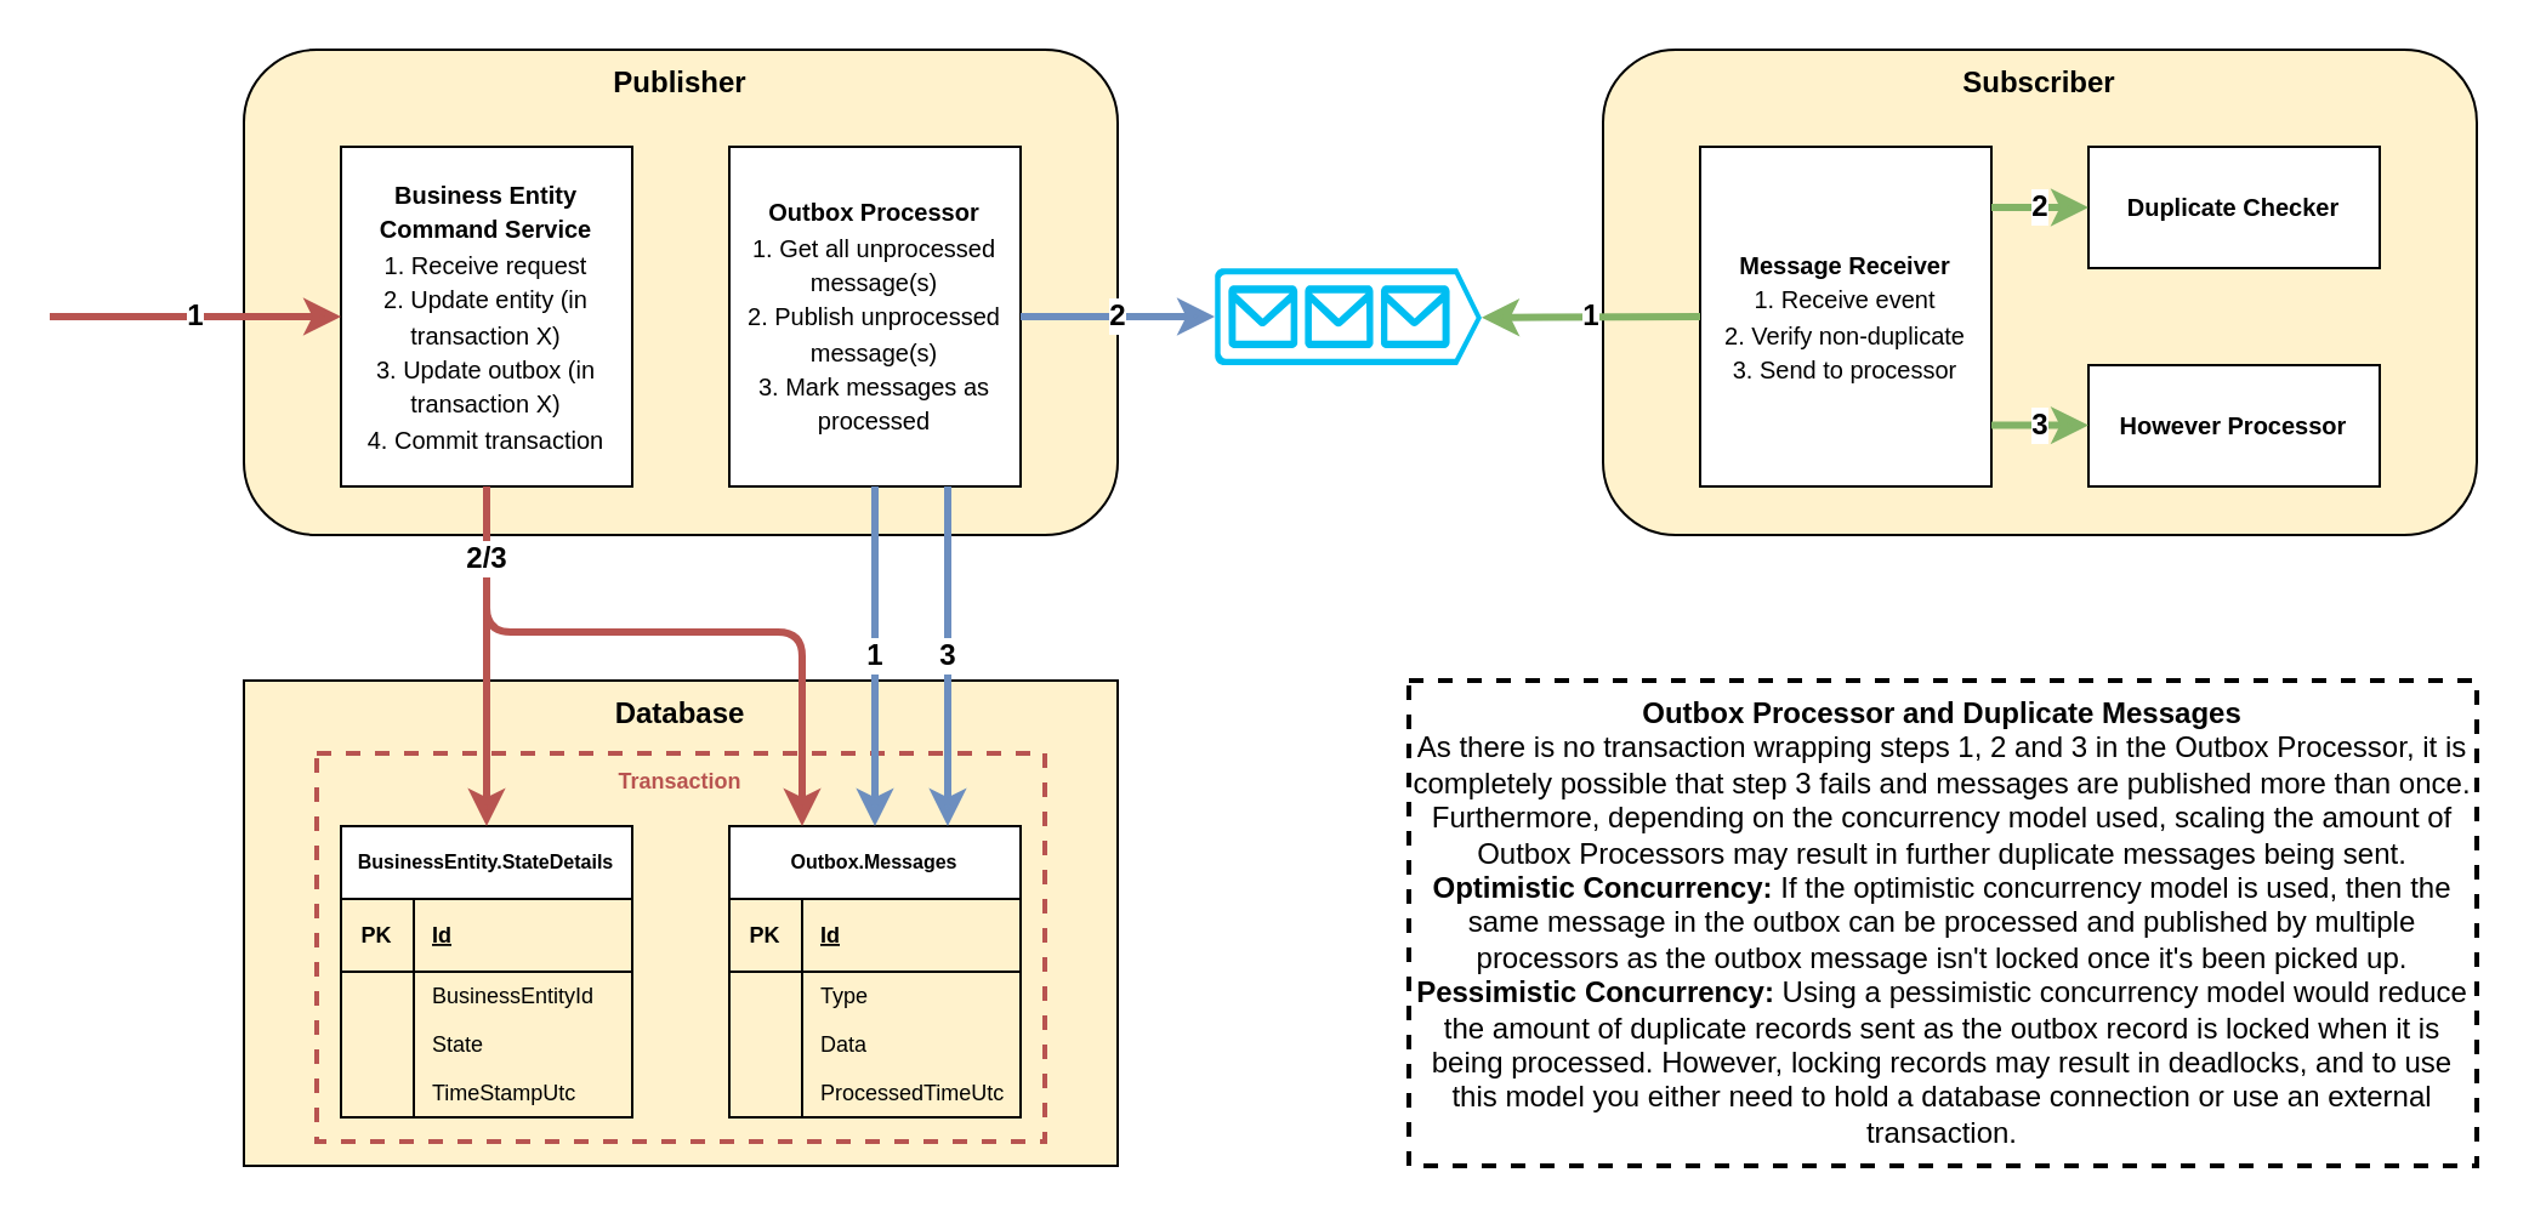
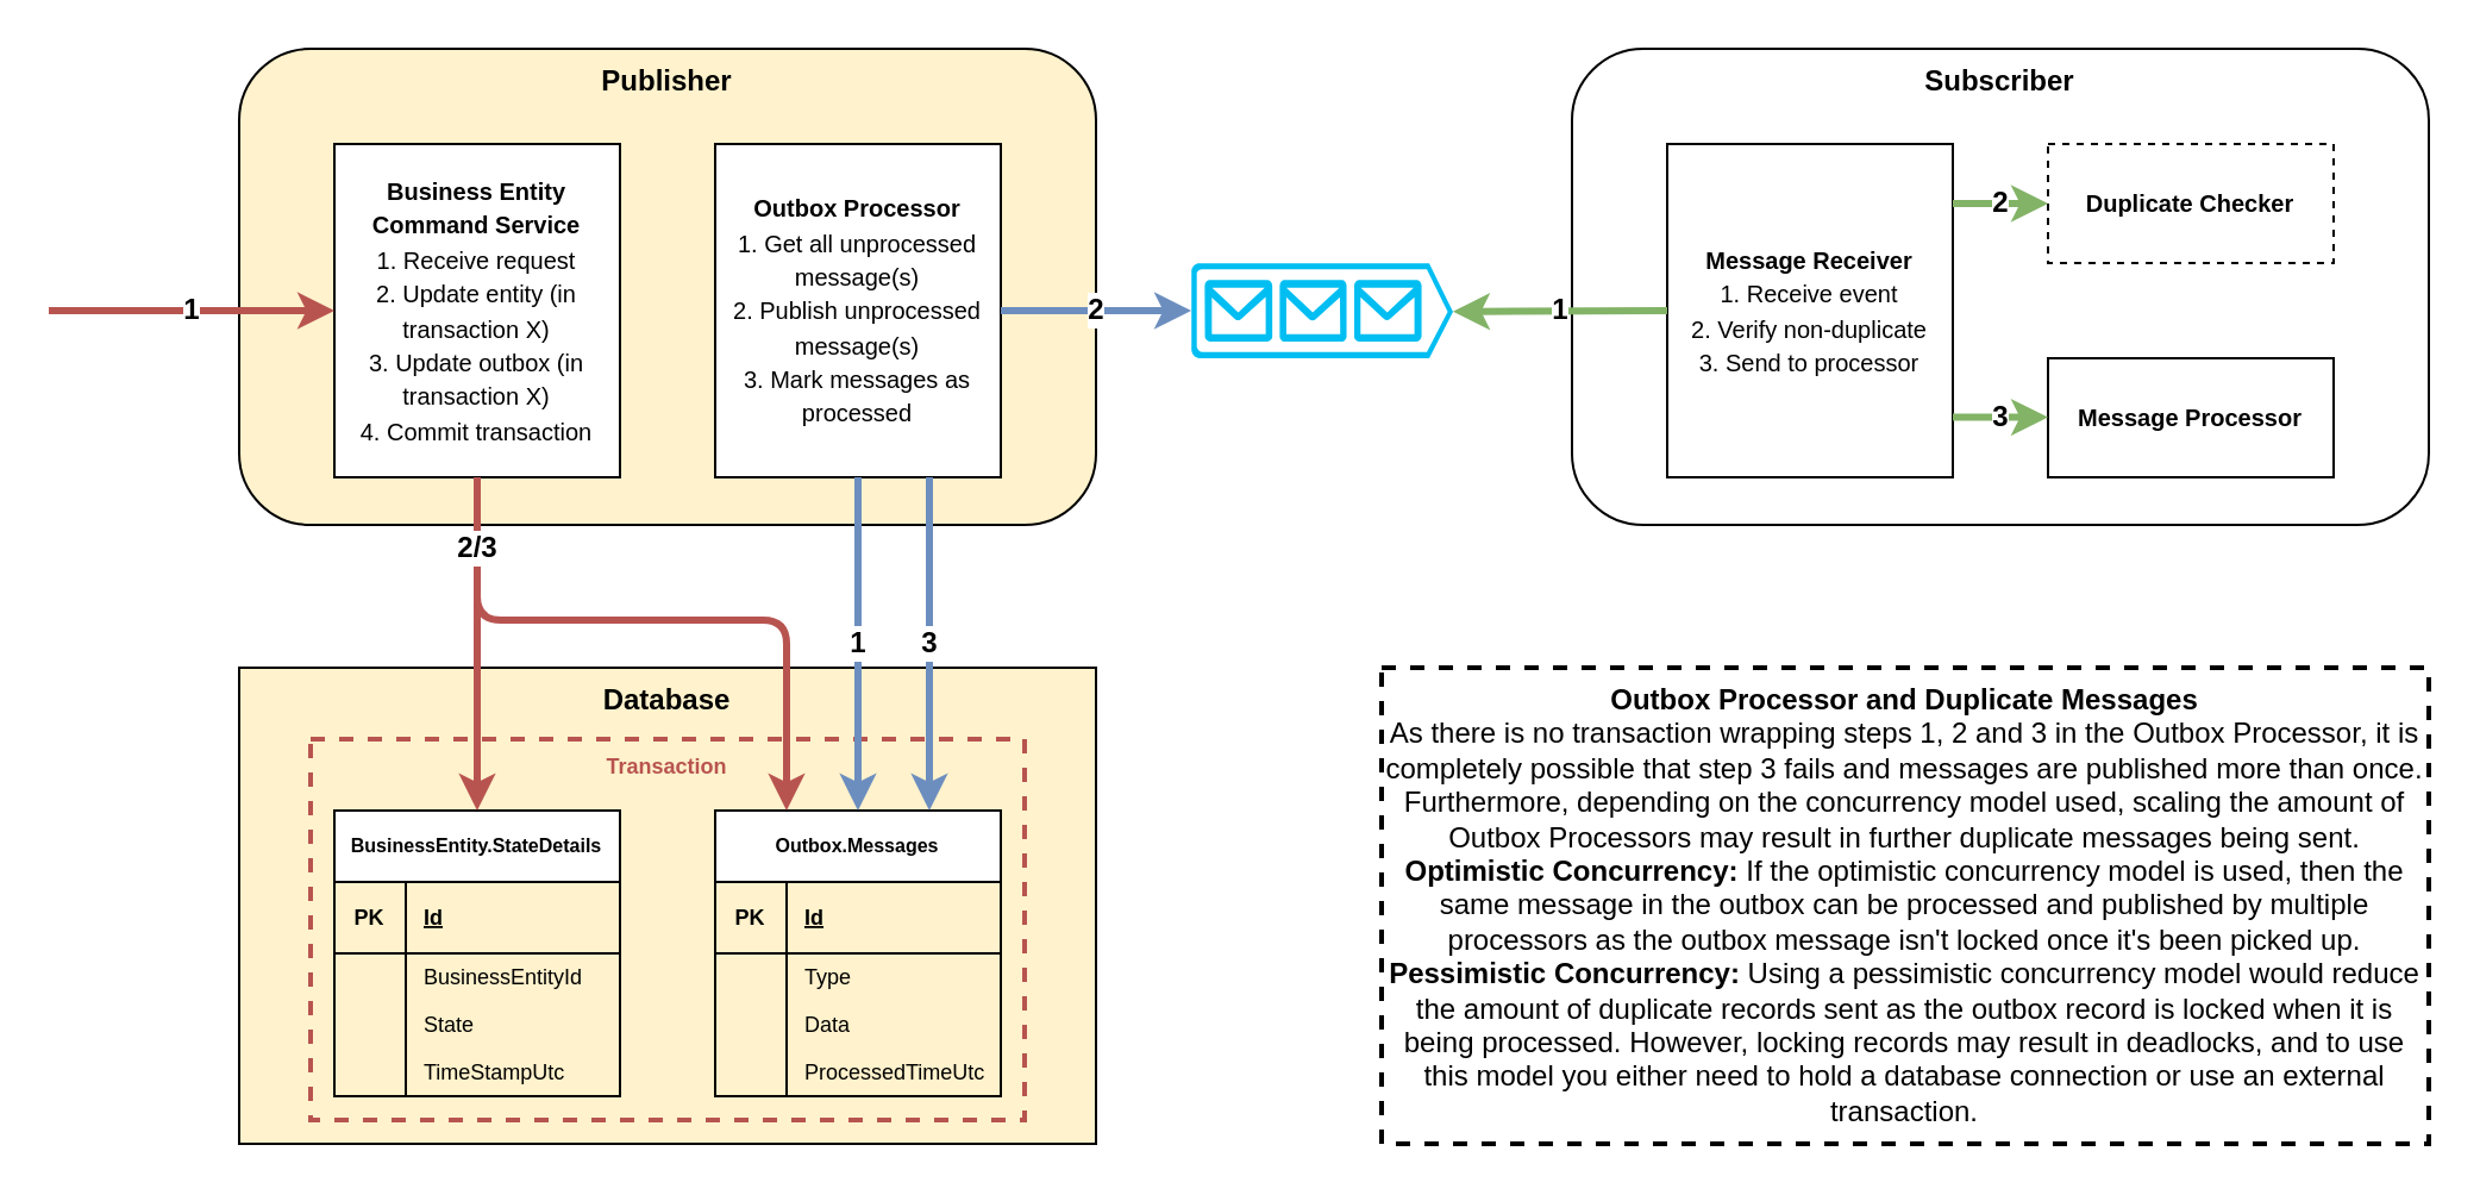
  <mxCell id="0" />
  <mxCell id="1" parent="0" />
  <mxCell id="2" value="&lt;b&gt;Publisher&lt;/b&gt;" style="rounded=1;whiteSpace=wrap;html=1;verticalAlign=top;fillColor=#fff2cc;" parent="1" vertex="1"><mxGeometry x="100" y="20" width="360" height="200" as="geometry" /></mxCell>
  <mxCell id="3" value="&lt;font style=&quot;font-size: 10px&quot;&gt;&lt;b&gt;Outbox Processor&lt;br&gt;&lt;/b&gt;1. Get all unprocessed message(s)&lt;br&gt;2. Publish unprocessed message(s)&lt;br&gt;3. Mark messages as processed&lt;br&gt;&lt;/font&gt;" style="rounded=0;whiteSpace=wrap;html=1;fontSize=12;" parent="1" vertex="1"><mxGeometry x="300" y="60" width="120" height="140" as="geometry" /></mxCell>
  <mxCell id="4" value="&lt;font style=&quot;font-size: 10px&quot;&gt;&lt;b&gt;Business Entity Command Service&lt;br&gt;&lt;/b&gt;&lt;font style=&quot;font-size: 10px&quot;&gt;1. Receive request&lt;br&gt;2. Update entity (in transaction X)&lt;br&gt;3. Update outbox (in transaction X)&lt;br&gt;4. Commit transaction&lt;/font&gt;&lt;/font&gt;" style="rounded=0;whiteSpace=wrap;html=1;" parent="1" vertex="1"><mxGeometry x="140" y="60" width="120" height="140" as="geometry" /></mxCell>
  <mxCell id="5" value="&lt;b&gt;Database&lt;/b&gt;" style="rounded=0;whiteSpace=wrap;html=1;horizontal=1;verticalAlign=top;fillColor=#fff2cc;" parent="1" vertex="1"><mxGeometry x="100" y="280" width="360" height="200" as="geometry" /></mxCell>
  <mxCell id="6" value="1" style="endArrow=classic;html=1;fontSize=12;entryX=0;entryY=0.5;entryDx=0;entryDy=0;strokeWidth=3;fillColor=#f8cecc;strokeColor=#b85450;fontStyle=1" parent="1" target="4" edge="1"><mxGeometry width="50" height="50" relative="1" as="geometry"><mxPoint x="20" y="130" as="sourcePoint" /><mxPoint x="60" y="150" as="targetPoint" /></mxGeometry></mxCell>
  <mxCell id="7" value="&lt;font color=&quot;#b85450&quot;&gt;&lt;b&gt;Transaction&lt;/b&gt;&lt;/font&gt;" style="rounded=0;whiteSpace=wrap;html=1;fontSize=9;strokeColor=#b85450;fillColor=none;dashed=1;verticalAlign=top;strokeWidth=2;" parent="1" vertex="1"><mxGeometry x="130" y="310" width="300" height="160" as="geometry" /></mxCell>
  <mxCell id="8" value="BusinessEntity.StateDetails" style="shape=table;startSize=30;container=1;collapsible=1;childLayout=tableLayout;fixedRows=1;rowLines=0;fontStyle=1;align=center;resizeLast=1;fontSize=8;" parent="1" vertex="1"><mxGeometry x="140" y="340" width="120" height="120" as="geometry"><mxRectangle x="120" y="360" width="140" height="30" as="alternateBounds" /></mxGeometry></mxCell>
  <mxCell id="9" value="" style="shape=partialRectangle;collapsible=0;dropTarget=0;pointerEvents=0;fillColor=none;top=0;left=0;bottom=1;right=0;points=[[0,0.5],[1,0.5]];portConstraint=eastwest;" parent="8" vertex="1"><mxGeometry y="30" width="120" height="30" as="geometry" /></mxCell>
  <mxCell id="10" value="PK" style="shape=partialRectangle;connectable=0;fillColor=none;top=0;left=0;bottom=0;right=0;fontStyle=1;overflow=hidden;fontSize=9;" parent="9" vertex="1"><mxGeometry width="30" height="30" as="geometry" /></mxCell>
  <mxCell id="11" value="Id" style="shape=partialRectangle;connectable=0;fillColor=none;top=0;left=0;bottom=0;right=0;align=left;spacingLeft=6;fontStyle=5;overflow=hidden;fontSize=9;" parent="9" vertex="1"><mxGeometry x="30" width="90" height="30" as="geometry" /></mxCell>
  <mxCell id="12" value="" style="shape=partialRectangle;collapsible=0;dropTarget=0;pointerEvents=0;fillColor=none;top=0;left=0;bottom=0;right=0;points=[[0,0.5],[1,0.5]];portConstraint=eastwest;" parent="8" vertex="1"><mxGeometry y="60" width="120" height="20" as="geometry" /></mxCell>
  <mxCell id="13" value="" style="shape=partialRectangle;connectable=0;fillColor=none;top=0;left=0;bottom=0;right=0;editable=1;overflow=hidden;" parent="12" vertex="1"><mxGeometry width="30" height="20" as="geometry" /></mxCell>
  <mxCell id="14" value="BusinessEntityId" style="shape=partialRectangle;connectable=0;fillColor=none;top=0;left=0;bottom=0;right=0;align=left;spacingLeft=6;overflow=hidden;fontSize=9;" parent="12" vertex="1"><mxGeometry x="30" width="90" height="20" as="geometry" /></mxCell>
  <mxCell id="15" value="" style="shape=partialRectangle;collapsible=0;dropTarget=0;pointerEvents=0;fillColor=none;top=0;left=0;bottom=0;right=0;points=[[0,0.5],[1,0.5]];portConstraint=eastwest;" parent="8" vertex="1"><mxGeometry y="80" width="120" height="20" as="geometry" /></mxCell>
  <mxCell id="16" value="" style="shape=partialRectangle;connectable=0;fillColor=none;top=0;left=0;bottom=0;right=0;editable=1;overflow=hidden;" parent="15" vertex="1"><mxGeometry width="30" height="20" as="geometry" /></mxCell>
  <mxCell id="17" value="State" style="shape=partialRectangle;connectable=0;fillColor=none;top=0;left=0;bottom=0;right=0;align=left;spacingLeft=6;overflow=hidden;fontSize=9;" parent="15" vertex="1"><mxGeometry x="30" width="90" height="20" as="geometry" /></mxCell>
  <mxCell id="18" value="" style="shape=partialRectangle;collapsible=0;dropTarget=0;pointerEvents=0;fillColor=none;top=0;left=0;bottom=0;right=0;points=[[0,0.5],[1,0.5]];portConstraint=eastwest;" parent="8" vertex="1"><mxGeometry y="100" width="120" height="20" as="geometry" /></mxCell>
  <mxCell id="19" value="" style="shape=partialRectangle;connectable=0;fillColor=none;top=0;left=0;bottom=0;right=0;editable=1;overflow=hidden;" parent="18" vertex="1"><mxGeometry width="30" height="20" as="geometry" /></mxCell>
  <mxCell id="20" value="TimeStampUtc" style="shape=partialRectangle;connectable=0;fillColor=none;top=0;left=0;bottom=0;right=0;align=left;spacingLeft=6;overflow=hidden;fontSize=9;" parent="18" vertex="1"><mxGeometry x="30" width="90" height="20" as="geometry" /></mxCell>
  <mxCell id="21" value="Outbox.Messages" style="shape=table;startSize=30;container=1;collapsible=1;childLayout=tableLayout;fixedRows=1;rowLines=0;fontStyle=1;align=center;resizeLast=1;fontSize=8;" parent="1" vertex="1"><mxGeometry x="300" y="340" width="120" height="120" as="geometry"><mxRectangle x="120" y="360" width="140" height="30" as="alternateBounds" /></mxGeometry></mxCell>
  <mxCell id="22" value="" style="shape=partialRectangle;collapsible=0;dropTarget=0;pointerEvents=0;fillColor=none;top=0;left=0;bottom=1;right=0;points=[[0,0.5],[1,0.5]];portConstraint=eastwest;" parent="21" vertex="1"><mxGeometry y="30" width="120" height="30" as="geometry" /></mxCell>
  <mxCell id="23" value="PK" style="shape=partialRectangle;connectable=0;fillColor=none;top=0;left=0;bottom=0;right=0;fontStyle=1;overflow=hidden;fontSize=9;" parent="22" vertex="1"><mxGeometry width="30" height="30" as="geometry" /></mxCell>
  <mxCell id="24" value="Id" style="shape=partialRectangle;connectable=0;fillColor=none;top=0;left=0;bottom=0;right=0;align=left;spacingLeft=6;fontStyle=5;overflow=hidden;fontSize=9;" parent="22" vertex="1"><mxGeometry x="30" width="90" height="30" as="geometry" /></mxCell>
  <mxCell id="25" value="" style="shape=partialRectangle;collapsible=0;dropTarget=0;pointerEvents=0;fillColor=none;top=0;left=0;bottom=0;right=0;points=[[0,0.5],[1,0.5]];portConstraint=eastwest;" parent="21" vertex="1"><mxGeometry y="60" width="120" height="20" as="geometry" /></mxCell>
  <mxCell id="26" value="" style="shape=partialRectangle;connectable=0;fillColor=none;top=0;left=0;bottom=0;right=0;editable=1;overflow=hidden;" parent="25" vertex="1"><mxGeometry width="30" height="20" as="geometry" /></mxCell>
  <mxCell id="27" value="Type" style="shape=partialRectangle;connectable=0;fillColor=none;top=0;left=0;bottom=0;right=0;align=left;spacingLeft=6;overflow=hidden;fontSize=9;" parent="25" vertex="1"><mxGeometry x="30" width="90" height="20" as="geometry" /></mxCell>
  <mxCell id="28" value="" style="shape=partialRectangle;collapsible=0;dropTarget=0;pointerEvents=0;fillColor=none;top=0;left=0;bottom=0;right=0;points=[[0,0.5],[1,0.5]];portConstraint=eastwest;" parent="21" vertex="1"><mxGeometry y="80" width="120" height="20" as="geometry" /></mxCell>
  <mxCell id="29" value="" style="shape=partialRectangle;connectable=0;fillColor=none;top=0;left=0;bottom=0;right=0;editable=1;overflow=hidden;" parent="28" vertex="1"><mxGeometry width="30" height="20" as="geometry" /></mxCell>
  <mxCell id="30" value="Data" style="shape=partialRectangle;connectable=0;fillColor=none;top=0;left=0;bottom=0;right=0;align=left;spacingLeft=6;overflow=hidden;fontSize=9;" parent="28" vertex="1"><mxGeometry x="30" width="90" height="20" as="geometry" /></mxCell>
  <mxCell id="31" value="" style="shape=partialRectangle;collapsible=0;dropTarget=0;pointerEvents=0;fillColor=none;top=0;left=0;bottom=0;right=0;points=[[0,0.5],[1,0.5]];portConstraint=eastwest;" parent="21" vertex="1"><mxGeometry y="100" width="120" height="20" as="geometry" /></mxCell>
  <mxCell id="32" value="" style="shape=partialRectangle;connectable=0;fillColor=none;top=0;left=0;bottom=0;right=0;editable=1;overflow=hidden;" parent="31" vertex="1"><mxGeometry width="30" height="20" as="geometry" /></mxCell>
  <mxCell id="33" value="ProcessedTimeUtc" style="shape=partialRectangle;connectable=0;fillColor=none;top=0;left=0;bottom=0;right=0;align=left;spacingLeft=6;overflow=hidden;fontSize=9;" parent="31" vertex="1"><mxGeometry x="30" width="90" height="20" as="geometry" /></mxCell>
  <mxCell id="34" value="" style="endArrow=classic;html=1;fontSize=9;entryX=0.5;entryY=0;entryDx=0;entryDy=0;strokeWidth=3;fillColor=#f8cecc;strokeColor=#b85450;exitX=0.5;exitY=1;exitDx=0;exitDy=0;" parent="1" source="4" target="8" edge="1"><mxGeometry width="50" height="50" relative="1" as="geometry"><mxPoint x="210" y="240" as="sourcePoint" /><mxPoint x="330" y="240" as="targetPoint" /></mxGeometry></mxCell>
  <mxCell id="35" value="2/3" style="endArrow=classic;html=1;fontSize=12;entryX=0.25;entryY=0;entryDx=0;entryDy=0;strokeWidth=3;fillColor=#f8cecc;strokeColor=#b85450;exitX=0.5;exitY=1;exitDx=0;exitDy=0;edgeStyle=orthogonalEdgeStyle;fontStyle=1" parent="1" source="4" target="21" edge="1"><mxGeometry x="-0.778" width="50" height="50" relative="1" as="geometry"><mxPoint x="210" y="210" as="sourcePoint" /><mxPoint x="210" y="350" as="targetPoint" /><Array as="points"><mxPoint x="200" y="260" /><mxPoint x="330" y="260" /></Array><mxPoint as="offset" /></mxGeometry></mxCell>
  <mxCell id="36" value="1" style="endArrow=classic;html=1;fontSize=12;entryX=0.5;entryY=0;entryDx=0;entryDy=0;strokeWidth=3;fillColor=#dae8fc;strokeColor=#6c8ebf;exitX=0.5;exitY=1;exitDx=0;exitDy=0;fontStyle=1" parent="1" source="3" target="21" edge="1"><mxGeometry width="50" height="50" relative="1" as="geometry"><mxPoint x="30" y="145" as="sourcePoint" /><mxPoint x="150" y="145" as="targetPoint" /></mxGeometry></mxCell>
  <mxCell id="37" value="" style="verticalLabelPosition=bottom;html=1;verticalAlign=top;align=center;strokeColor=none;fillColor=#00BEF2;shape=mxgraph.azure.queue_generic;pointerEvents=1;dashed=1;fontSize=9;" parent="1" vertex="1"><mxGeometry x="500" y="110" width="110" height="40" as="geometry" /></mxCell>
  <mxCell id="38" value="2" style="endArrow=classic;html=1;fontSize=12;entryX=0;entryY=0.5;entryDx=0;entryDy=0;strokeWidth=3;fillColor=#dae8fc;strokeColor=#6c8ebf;exitX=1;exitY=0.5;exitDx=0;exitDy=0;entryPerimeter=0;fontStyle=1" parent="1" source="3" target="37" edge="1"><mxGeometry width="50" height="50" relative="1" as="geometry"><mxPoint x="400" y="210" as="sourcePoint" /><mxPoint x="400" y="350" as="targetPoint" /></mxGeometry></mxCell>
  <mxCell id="39" value="&lt;b&gt;&lt;font style=&quot;font-size: 12px&quot;&gt;3&lt;/font&gt;&lt;/b&gt;" style="endArrow=classic;html=1;fontSize=9;entryX=0.75;entryY=0;entryDx=0;entryDy=0;strokeWidth=3;fillColor=#dae8fc;strokeColor=#6c8ebf;exitX=0.75;exitY=1;exitDx=0;exitDy=0;" parent="1" source="3" target="21" edge="1"><mxGeometry width="50" height="50" relative="1" as="geometry"><mxPoint x="370" y="210" as="sourcePoint" /><mxPoint x="370" y="350" as="targetPoint" /></mxGeometry></mxCell>
  <mxCell id="40" value="&lt;b&gt;Outbox Processor and Duplicate Messages&lt;/b&gt;&lt;br&gt;As there is no transaction wrapping steps&amp;nbsp;1, 2 and 3 in the Outbox Processor, it is completely possible that step 3&lt;i&gt;&amp;nbsp;&lt;/i&gt;fails and messages are published more than once. Furthermore, depending on the concurrency model used, scaling the amount of Outbox Processors may result in further duplicate messages being sent.&lt;br&gt;&lt;b&gt;Optimistic Concurrency: &lt;/b&gt;If the optimistic concurrency model is used, then the same message in the outbox can be processed and published by multiple processors as the outbox message isn't locked once it's been picked up. &lt;br&gt;&lt;b&gt;Pessimistic Concurrency:&amp;nbsp;&lt;/b&gt;Using a pessimistic concurrency model would reduce the amount of duplicate records sent as the outbox record is locked when it is being processed. However, locking records may result in deadlocks, and to use this model you either need to hold a database connection or use an external transaction." style="rounded=0;whiteSpace=wrap;html=1;dashed=1;strokeWidth=2;fillColor=none;fontSize=12;verticalAlign=top;" parent="1" vertex="1"><mxGeometry x="580" y="280" width="440" height="200" as="geometry" /></mxCell>
- <mxCell id="41" value="&lt;b&gt;Subscriber&lt;/b&gt;" style="rounded=1;whiteSpace=wrap;html=1;verticalAlign=top;fillColor=#fff2cc;" parent="1" vertex="1"><mxGeometry x="660" y="20" width="360" height="200" as="geometry" /></mxCell>
+ <mxCell id="41" value="&lt;b&gt;Subscriber&lt;/b&gt;" style="rounded=1;whiteSpace=wrap;html=1;verticalAlign=top;" parent="1" vertex="1"><mxGeometry x="660" y="20" width="360" height="200" as="geometry" /></mxCell>
  <mxCell id="42" value="&lt;font style=&quot;font-size: 10px&quot;&gt;&lt;font style=&quot;font-size: 10px&quot;&gt;&lt;b&gt;Message Receiver&lt;br&gt;&lt;/b&gt;1. Receive event&lt;br&gt;2. Verify non-duplicate&lt;br&gt;3. Send to processor&lt;br&gt;&lt;/font&gt;&lt;/font&gt;" style="rounded=0;whiteSpace=wrap;html=1;" parent="1" vertex="1"><mxGeometry x="700" y="60" width="120" height="140" as="geometry" /></mxCell>
- <mxCell id="43" value="&lt;span style=&quot;font-size: 10px&quot;&gt;&lt;b&gt;However Processor&lt;/b&gt;&lt;/span&gt;" style="rounded=0;whiteSpace=wrap;html=1;" parent="1" vertex="1"><mxGeometry x="860" y="150" width="120" height="50" as="geometry" /></mxCell>
- <mxCell id="44" value="&lt;span style=&quot;font-size: 10px&quot;&gt;&lt;b&gt;Duplicate Checker&lt;/b&gt;&lt;/span&gt;" style="rounded=0;whiteSpace=wrap;html=1;" parent="1" vertex="1"><mxGeometry x="860" y="60" width="120" height="50" as="geometry" /></mxCell>
+ <mxCell id="43" value="&lt;span style=&quot;font-size: 10px&quot;&gt;&lt;b&gt;Message Processor&lt;/b&gt;&lt;/span&gt;" style="rounded=0;whiteSpace=wrap;html=1;" parent="1" vertex="1"><mxGeometry x="860" y="150" width="120" height="50" as="geometry" /></mxCell>
+ <mxCell id="44" value="&lt;span style=&quot;font-size: 10px&quot;&gt;&lt;b&gt;Duplicate Checker&lt;/b&gt;&lt;/span&gt;" style="rounded=0;whiteSpace=wrap;html=1;dashed=1;" parent="1" vertex="1"><mxGeometry x="860" y="60" width="120" height="50" as="geometry" /></mxCell>
  <mxCell id="45" value="1" style="endArrow=classic;html=1;fontSize=12;entryX=1;entryY=0.51;entryDx=0;entryDy=0;strokeWidth=3;fillColor=#d5e8d4;strokeColor=#82b366;exitX=0;exitY=0.5;exitDx=0;exitDy=0;entryPerimeter=0;fontStyle=1" parent="1" source="42" target="37" edge="1"><mxGeometry width="50" height="50" relative="1" as="geometry"><mxPoint x="430" y="140" as="sourcePoint" /><mxPoint x="550" y="140" as="targetPoint" /></mxGeometry></mxCell>
  <mxCell id="46" value="2" style="endArrow=classic;html=1;fontSize=12;entryX=0;entryY=0.5;entryDx=0;entryDy=0;strokeWidth=3;fillColor=#d5e8d4;strokeColor=#82b366;fontStyle=1;" parent="1" target="44" edge="1"><mxGeometry width="50" height="50" relative="1" as="geometry"><mxPoint x="820" y="85" as="sourcePoint" /><mxPoint x="860" y="85" as="targetPoint" /></mxGeometry></mxCell>
  <mxCell id="47" value="3" style="endArrow=classic;html=1;fontSize=12;entryX=0;entryY=0.5;entryDx=0;entryDy=0;strokeWidth=3;fillColor=#d5e8d4;strokeColor=#82b366;fontStyle=1;" parent="1" edge="1"><mxGeometry width="50" height="50" relative="1" as="geometry"><mxPoint x="820" y="174.8" as="sourcePoint" /><mxPoint x="860" y="174.8" as="targetPoint" /></mxGeometry></mxCell>
